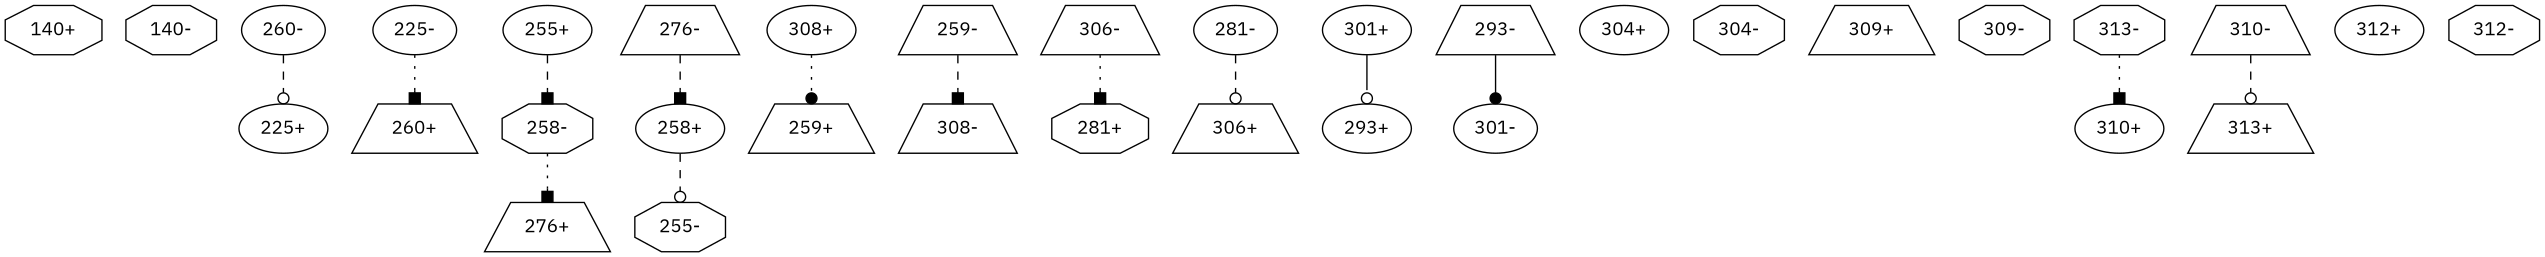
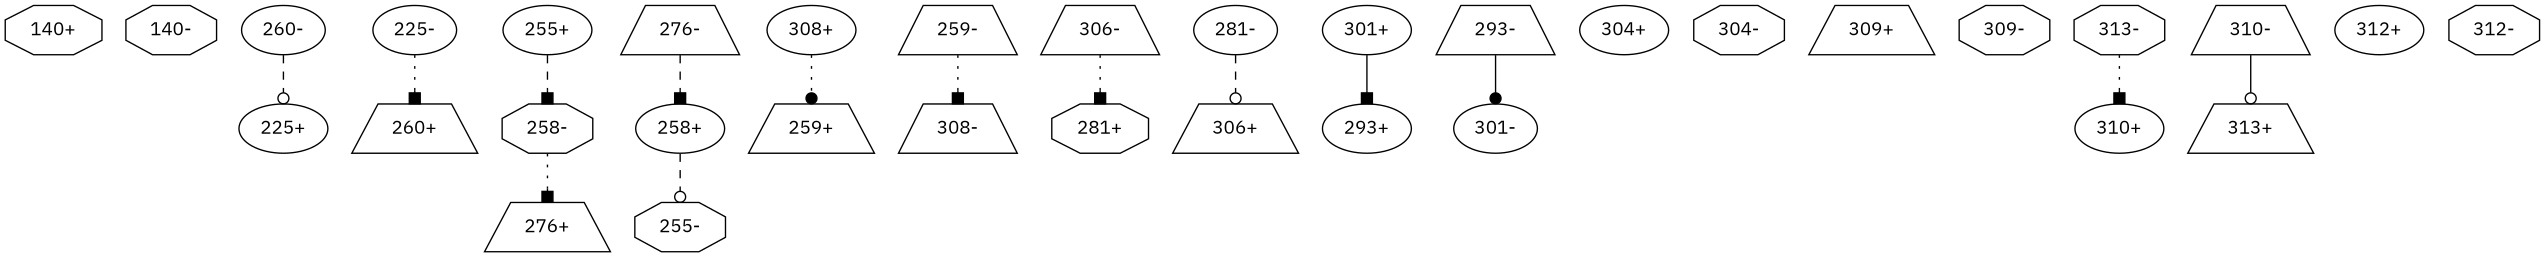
  digraph {
    fontname="IBM Plex Sans"
    k=45
    node [fontname="IBM Plex Sans" l=2038 shape=ellipse]
    edge [arrowhead=box d=-6 e=2.4 fontname="IBM Plex Sans" n=73 style=dotted]
    "140+" [shape=octagon]
    "140-" [shape=octagon]
    "225+" [l=2265]
    "225-" [l=2265]
    "260+" [l=2320 shape=trapezium]
    "255+" [l=11532]
    "258-" [l=1161 shape=octagon]
    "276+" [l=1950 shape=trapezium]
    "255-" [l=11532 shape=octagon]
    "258+" [l=1161]
    "259+" [l=1824 shape=trapezium]
    "259-" [l=1824 shape=trapezium]
    "308-" [l=20114 shape=trapezium]
    "260-" [l=2320]
    "276-" [l=1950 shape=trapezium]
    "281+" [l=3733 shape=octagon]
    "281-" [l=3733]
    "306+" [l=4861 shape=trapezium]
    "293+" [l=2259]
    "293-" [l=2259 shape=trapezium]
    "301-" [l=3886]
    "301+" [l=3886]
    "304+" [l=13457]
    "304-" [l=13457 shape=octagon]
    "306-" [l=4861 shape=trapezium]
    "308+" [l=20114]
    "309+" [l=4778 shape=trapezium]
    "309-" [l=4778 shape=octagon]
    "310+" [l=5692]
    "310-" [l=5692 shape=trapezium]
    "313+" [l=10724 shape=trapezium]
    "312+" [l=6156]
    "312-" [l=6156 shape=octagon]
    "313-" [l=10724 shape=octagon]
    "225-" -> "260+" [d=-23]
    "255+" -> "258-" [e=2.3 n=81 style=dashed]
    "258-" -> "276+" [d=-28 e=2.1 n=94]
    "258+" -> "255-" [arrowhead=odot e=2.3 n=81 style=dashed]
-   "259-" -> "308-" [d=-35 e=1.9 n=123 style=dashed]
+   "259-" -> "308-" [d=-35 e=1.9 n=123]
    "260-" -> "225+" [arrowhead=odot d=-23 style=dashed]
    "276-" -> "258+" [d=-28 e=2.1 n=94 style=dashed]
    "281-" -> "306+" [arrowhead=odot d=29 e=3.3 n=40 style=dashed]
    "293-" -> "301-" [arrowhead=dot d=-101 e=4.5 n=21 style=solid]
-   "301+" -> "293+" [arrowhead=odot d=-101 e=4.5 n=21 style=solid]
+   "301+" -> "293+" [d=-101 e=4.5 n=21 style=solid]
    "306-" -> "281+" [d=29 e=3.3 n=40]
    "308+" -> "259+" [arrowhead=dot d=-35 e=1.9 n=123]
-   "310-" -> "313+" [arrowhead=odot n=74 style=dashed]
+   "310-" -> "313+" [arrowhead=odot n=74 style=solid]
    "313-" -> "310+" [n=74]
  }
